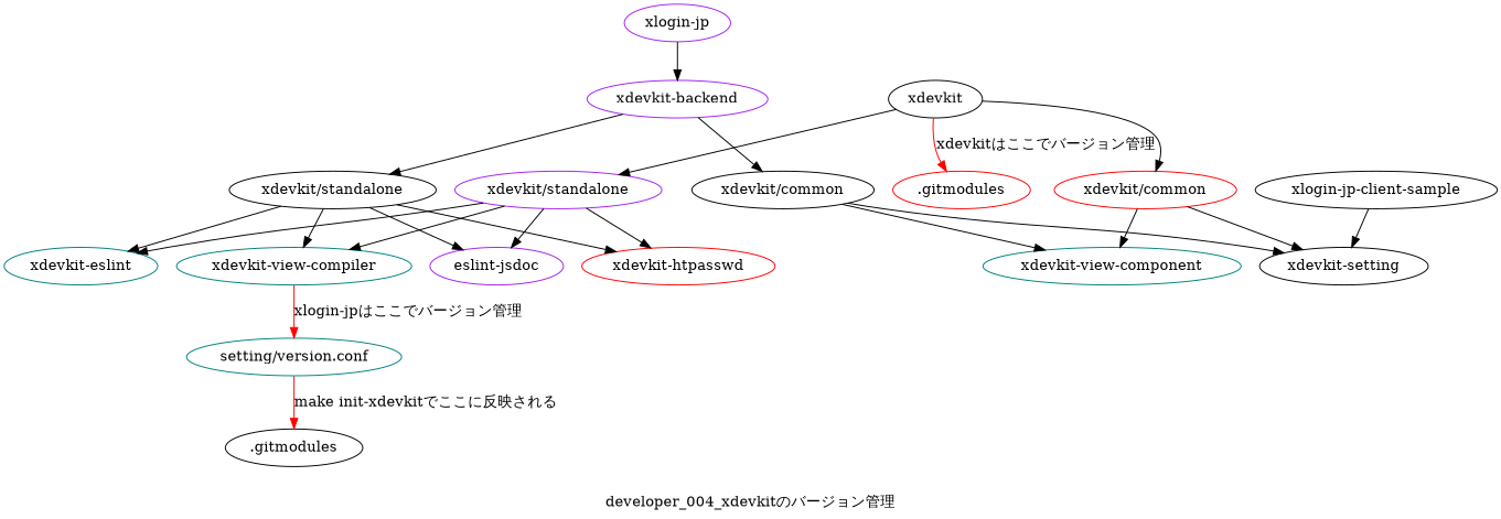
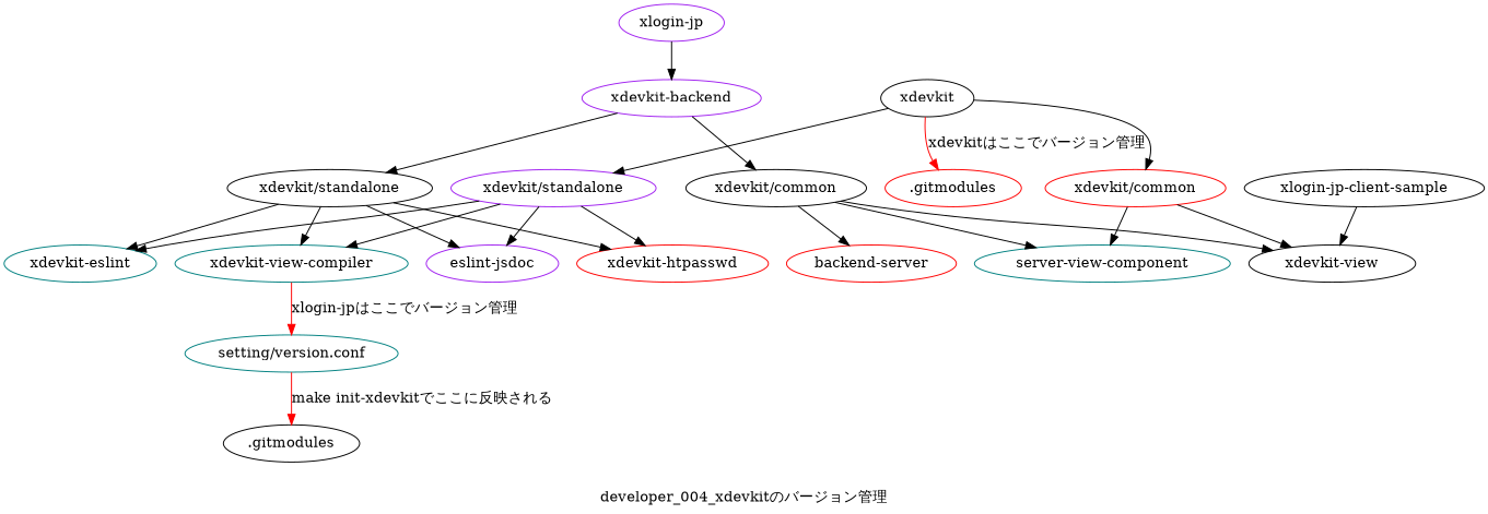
  digraph {
    label="developer_004_xdevkitのバージョン管理"
    rankdir=TB
    node [color=black]
    n1 [color=purple label="xlogin-jp"]
    n2 [color=purple label="xdevkit-backend"]
    n3 [label="xdevkit/common"]
    n4 [label="xdevkit/standalone"]
    n5 [color=teal label="setting/version.conf"]
    n6 [label=".gitmodules"]
    n7 [label="xlogin-jp-client-sample"]
-   n8 [label="xdevkit-setting"]
+   n8 [label="xdevkit-view"]
    n9 [label=xdevkit]
    n10 [color=red label=".gitmodules"]
    n11 [color=red label="xdevkit/common"]
    n12 [color=purple label="xdevkit/standalone"]
-   n13 [color=teal label="xdevkit-view-component"]
+   n13 [color=teal label="server-view-component"]
    n14 [color=teal label="xdevkit-view-compiler"]
    n15 [color=teal label="xdevkit-eslint"]
    n16 [color=red label="xdevkit-htpasswd"]
    n17 [color=purple label="eslint-jsdoc"]
+   n18 [color=red label="backend-server"]
    n1 -> n2
    n2 -> n3
    n2 -> n4
    n3 -> n8
    n3 -> n13
+   n3 -> n18
    n4 -> n14
    n4 -> n15
    n4 -> n16
    n4 -> n17
    n5 -> n6 [color=red label="make init-xdevkitでここに反映される"]
    n7 -> n8
    n9 -> n10 [color=red label="xdevkitはここでバージョン管理"]
    n9 -> n11
    n9 -> n12
    n11 -> n8
    n11 -> n13
    n12 -> n14
    n12 -> n15
    n12 -> n16
    n12 -> n17
    n14 -> n5 [color=red label="xlogin-jpはここでバージョン管理"]
  }
